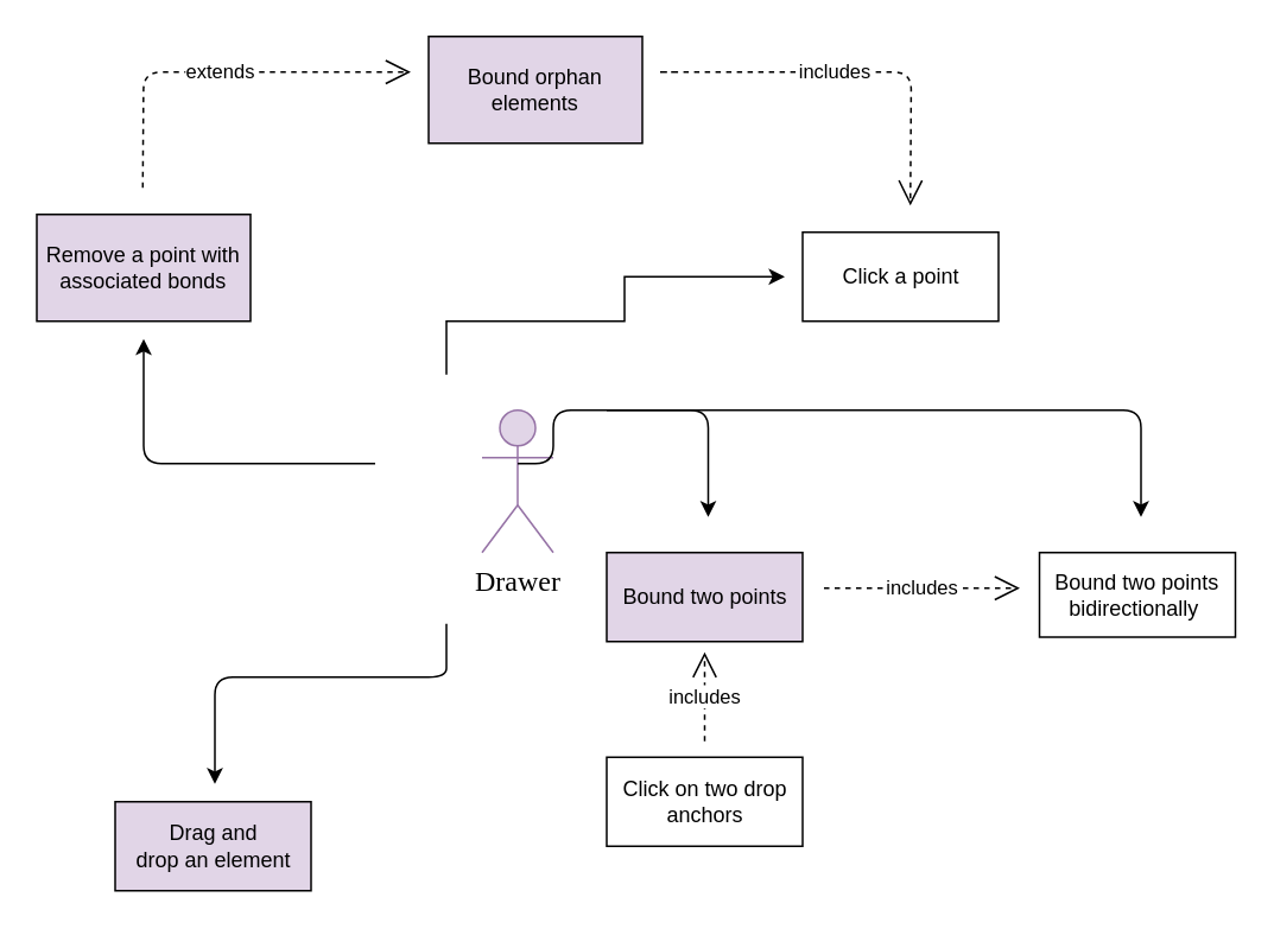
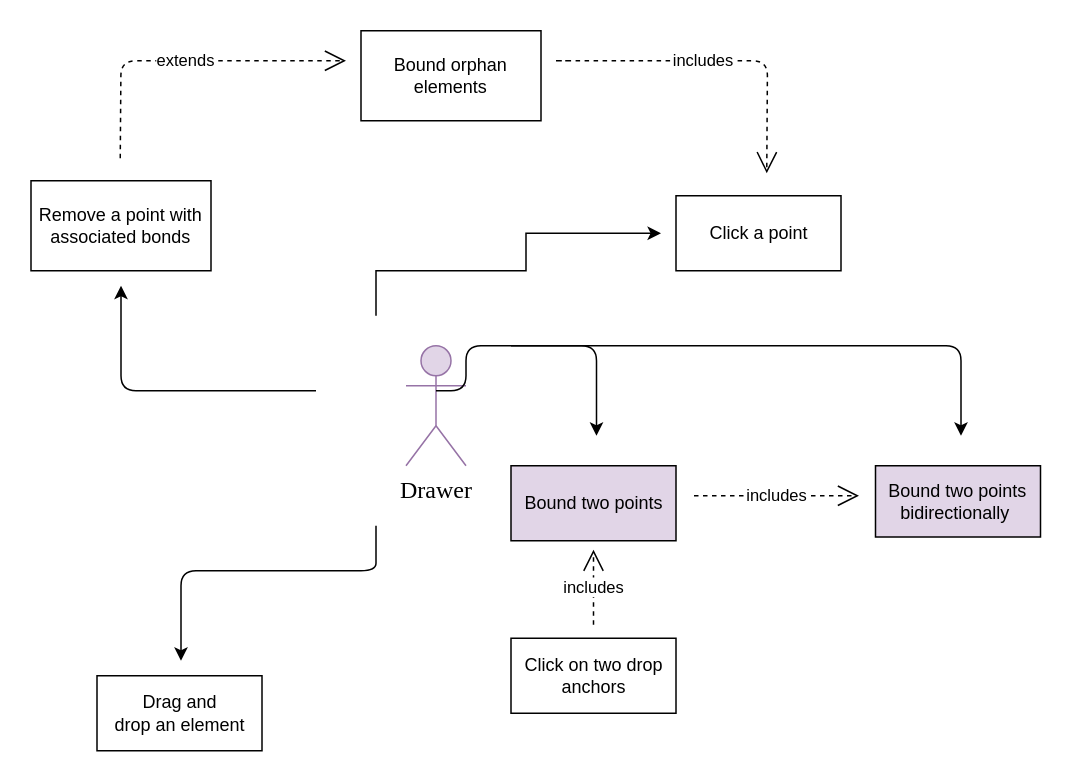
  <mxCell id="0" />
  <mxCell id="1" parent="0" />
  <mxCell id="2" value="&lt;font face=&quot;Verdana&quot; style=&quot;background-color: rgb(255 , 255 , 255) ; line-height: 130% ; font-size: 16px&quot; color=&quot;#000000&quot;&gt;&amp;nbsp;Drawer&amp;nbsp;&lt;/font&gt;" style="shape=umlActor;verticalLabelPosition=bottom;labelBackgroundColor=#ffffff;verticalAlign=top;html=1;outlineConnect=0;fillColor=#e1d5e7;strokeColor=#9673a6;" parent="1" vertex="1"><mxGeometry x="270" y="230" width="40" height="80" as="geometry" /></mxCell>
  <mxCell id="3" style="edgeStyle=orthogonalEdgeStyle;rounded=0;orthogonalLoop=1;jettySize=auto;html=1;" parent="1" edge="1"><mxGeometry relative="1" as="geometry"><mxPoint x="250" y="210" as="sourcePoint" /><mxPoint x="440" y="155" as="targetPoint" /><Array as="points"><mxPoint x="250" y="180" /><mxPoint x="350" y="180" /><mxPoint x="350" y="155" /></Array></mxGeometry></mxCell>
  <mxCell id="4" value="Click a point" style="html=1;" parent="1" vertex="1"><mxGeometry x="450" y="130" width="110" height="50" as="geometry" /></mxCell>
  <mxCell id="5" value="Bound two points" style="html=1;fillColor=#e1d5e7;" parent="1" vertex="1"><mxGeometry x="340" y="310" width="110" height="50" as="geometry" /></mxCell>
  <mxCell id="6" value="" style="endArrow=classic;html=1;" parent="1" edge="1"><mxGeometry width="50" height="50" relative="1" as="geometry"><mxPoint x="290" y="260" as="sourcePoint" /><mxPoint x="397" y="290" as="targetPoint" /><Array as="points"><mxPoint x="310" y="260" /><mxPoint x="310" y="230" /><mxPoint x="397" y="230" /><mxPoint x="397" y="260" /></Array></mxGeometry></mxCell>
  <mxCell id="7" value="Click on two drop&lt;br&gt;anchors" style="html=1;" parent="1" vertex="1"><mxGeometry x="340" y="425" width="110" height="50" as="geometry" /></mxCell>
  <mxCell id="8" value="includes" style="endArrow=open;endSize=12;dashed=1;html=1;" parent="1" edge="1"><mxGeometry width="160" relative="1" as="geometry"><mxPoint x="395" y="416" as="sourcePoint" /><mxPoint x="395" y="366" as="targetPoint" /></mxGeometry></mxCell>
- <mxCell id="9" value="Drag and&lt;br&gt;drop an element" style="html=1;fillColor=#e1d5e7;" parent="1" vertex="1"><mxGeometry x="64" y="450" width="110" height="50" as="geometry" /></mxCell>
+ <mxCell id="9" value="Drag and&lt;br&gt;drop an element" style="html=1;" parent="1" vertex="1"><mxGeometry x="64" y="450" width="110" height="50" as="geometry" /></mxCell>
  <mxCell id="10" value="" style="endArrow=classic;html=1;" parent="1" edge="1"><mxGeometry width="50" height="50" relative="1" as="geometry"><mxPoint x="250" y="350" as="sourcePoint" /><mxPoint x="120" y="440" as="targetPoint" /><Array as="points"><mxPoint x="250" y="360" /><mxPoint x="250" y="380" /><mxPoint x="160" y="380" /><mxPoint x="120" y="380" /></Array></mxGeometry></mxCell>
- <mxCell id="11" value="Remove a point with&lt;br&gt;associated bonds" style="rounded=0;whiteSpace=wrap;html=1;fillColor=#e1d5e7;" vertex="1" parent="1"><mxGeometry x="20" y="120" width="120" height="60" as="geometry" /></mxCell>
+ <mxCell id="11" value="Remove a point with&lt;br&gt;associated bonds" style="rounded=0;whiteSpace=wrap;html=1;" vertex="1" parent="1"><mxGeometry x="20" y="120" width="120" height="60" as="geometry" /></mxCell>
  <mxCell id="12" value="" style="endArrow=classic;html=1;" edge="1" parent="1"><mxGeometry width="50" height="50" relative="1" as="geometry"><mxPoint x="210" y="260" as="sourcePoint" /><mxPoint x="80" y="190" as="targetPoint" /><Array as="points"><mxPoint x="80" y="260" /></Array></mxGeometry></mxCell>
- <mxCell id="13" value="Bound orphan elements" style="rounded=0;whiteSpace=wrap;html=1;fillColor=#e1d5e7;" vertex="1" parent="1"><mxGeometry x="240" y="20" width="120" height="60" as="geometry" /></mxCell>
+ <mxCell id="13" value="Bound orphan elements" style="rounded=0;whiteSpace=wrap;html=1;" vertex="1" parent="1"><mxGeometry x="240" y="20" width="120" height="60" as="geometry" /></mxCell>
  <mxCell id="14" value="extends" style="endArrow=open;endSize=12;dashed=1;html=1;exitX=0.5;exitY=0;exitDx=0;exitDy=0;" edge="1" parent="1"><mxGeometry width="160" relative="1" as="geometry"><mxPoint x="79.5" y="105" as="sourcePoint" /><mxPoint x="230" y="40" as="targetPoint" /><Array as="points"><mxPoint x="80" y="40" /></Array></mxGeometry></mxCell>
  <mxCell id="15" value="includes" style="endArrow=open;endSize=12;dashed=1;html=1;" edge="1" parent="1"><mxGeometry width="160" relative="1" as="geometry"><mxPoint x="370" y="40" as="sourcePoint" /><mxPoint x="510.5" y="115" as="targetPoint" /><Array as="points"><mxPoint x="380" y="40" /><mxPoint x="370" y="40" /><mxPoint x="511" y="40" /></Array></mxGeometry></mxCell>
- <mxCell id="16" value="Bound two points bidirectionally&amp;nbsp;" style="rounded=0;whiteSpace=wrap;html=1;" vertex="1" parent="1"><mxGeometry x="583" y="310" width="110" height="47.5" as="geometry" /></mxCell>
+ <mxCell id="16" value="Bound two points bidirectionally&amp;nbsp;" style="rounded=0;whiteSpace=wrap;html=1;fillColor=#e1d5e7;" vertex="1" parent="1"><mxGeometry x="583" y="310" width="110" height="47.5" as="geometry" /></mxCell>
  <mxCell id="17" value="includes" style="endArrow=open;endSize=12;dashed=1;html=1;" edge="1" parent="1"><mxGeometry width="160" relative="1" as="geometry"><mxPoint x="462" y="330" as="sourcePoint" /><mxPoint x="572" y="330" as="targetPoint" /></mxGeometry></mxCell>
  <mxCell id="18" value="" style="endArrow=classic;html=1;" edge="1" parent="1"><mxGeometry width="50" height="50" relative="1" as="geometry"><mxPoint x="340" y="230" as="sourcePoint" /><mxPoint x="640" y="290" as="targetPoint" /><Array as="points"><mxPoint x="640" y="230" /></Array></mxGeometry></mxCell>
